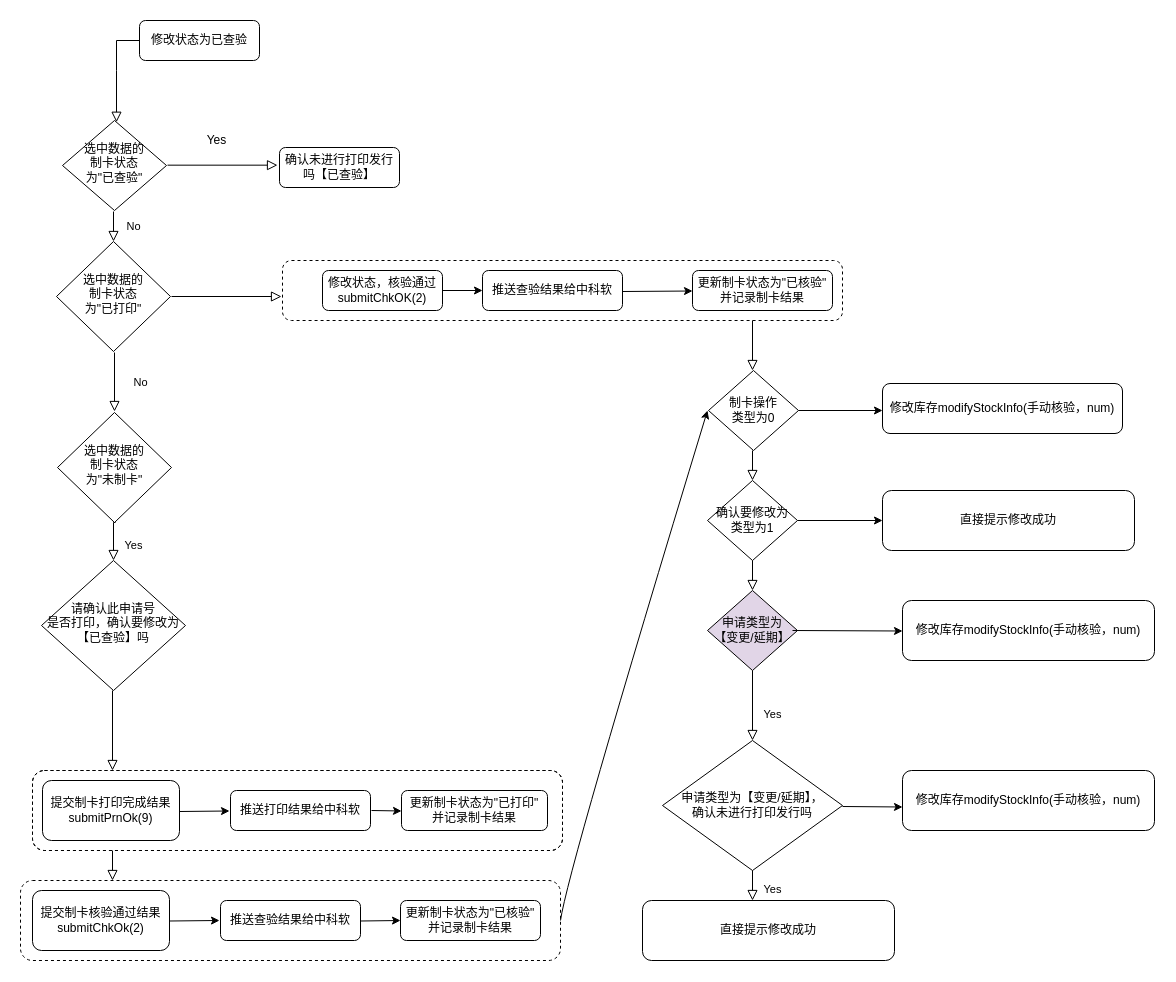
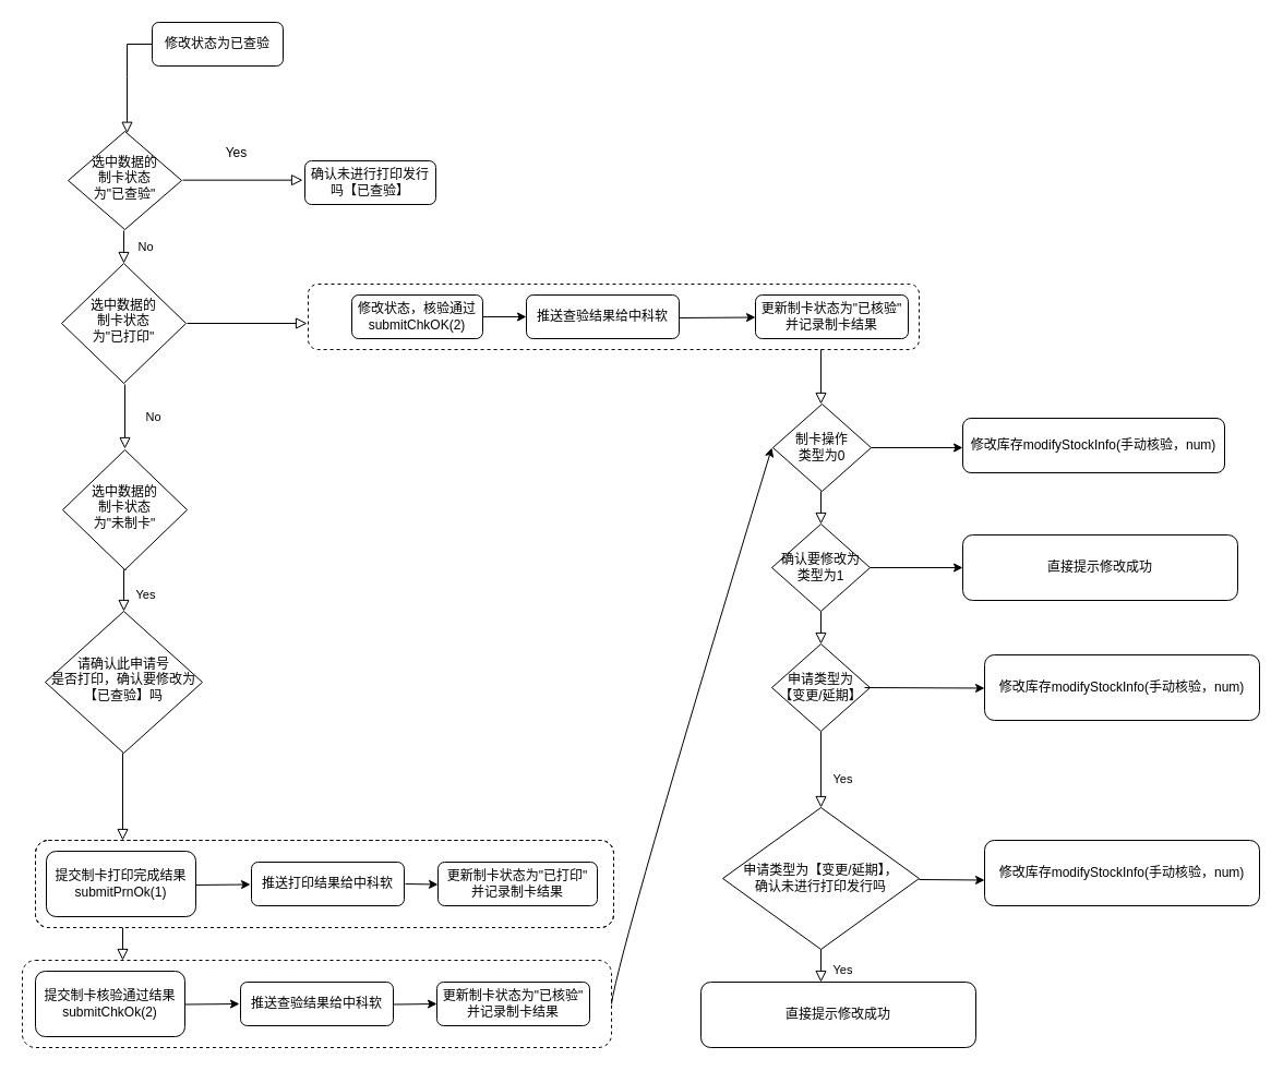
  <mxCell id="0" />
  <mxCell id="1" parent="0" />
  <mxCell id="2" value="" style="rounded=1;whiteSpace=wrap;html=1;fillColor=none;dashed=1;" vertex="1" parent="1"><mxGeometry x="20" y="880" width="540" height="80" as="geometry" /></mxCell>
  <mxCell id="3" value="" style="rounded=1;whiteSpace=wrap;html=1;fillColor=none;dashed=1;" vertex="1" parent="1"><mxGeometry x="32" y="770" width="530" height="80" as="geometry" /></mxCell>
  <mxCell id="4" value="" style="rounded=1;whiteSpace=wrap;html=1;fillColor=none;dashed=1;" vertex="1" parent="1"><mxGeometry x="32" y="770" width="530" height="80" as="geometry" /></mxCell>
  <mxCell id="5" value="" style="rounded=1;whiteSpace=wrap;html=1;fillColor=none;dashed=1;" vertex="1" parent="1"><mxGeometry x="282" y="260" width="560" height="60" as="geometry" /></mxCell>
  <mxCell id="6" value="" style="rounded=0;html=1;jettySize=auto;orthogonalLoop=1;fontSize=11;endArrow=block;endFill=0;endSize=8;strokeWidth=1;shadow=0;labelBackgroundColor=none;edgeStyle=orthogonalEdgeStyle;" parent="1" source="7" target="9" edge="1"><mxGeometry relative="1" as="geometry"><Array as="points"><mxPoint x="116" y="70" /><mxPoint x="116" y="70" /></Array></mxGeometry></mxCell>
  <mxCell id="7" value="修改状态为已查验" style="rounded=1;whiteSpace=wrap;html=1;fontSize=12;glass=0;strokeWidth=1;shadow=0;" parent="1" vertex="1"><mxGeometry x="139" y="20" width="120" height="40" as="geometry" /></mxCell>
  <mxCell id="8" value="No" style="rounded=0;html=1;jettySize=auto;orthogonalLoop=1;fontSize=11;endArrow=block;endFill=0;endSize=8;strokeWidth=1;shadow=0;labelBackgroundColor=none;edgeStyle=orthogonalEdgeStyle;" parent="1" edge="1"><mxGeometry y="20" relative="1" as="geometry"><mxPoint as="offset" /><mxPoint x="113" y="211" as="sourcePoint" /><mxPoint x="113" y="241" as="targetPoint" /></mxGeometry></mxCell>
  <mxCell id="9" value="选中数据的&lt;br&gt;制卡状态&lt;br&gt;为&quot;已查验&quot;" style="rhombus;whiteSpace=wrap;html=1;shadow=0;fontFamily=Helvetica;fontSize=12;align=center;strokeWidth=1;spacing=6;spacingTop=-4;" parent="1" vertex="1"><mxGeometry x="62" y="120" width="104" height="90" as="geometry" /></mxCell>
  <mxCell id="10" value="确认未进行打印发行吗【已查验】" style="rounded=1;whiteSpace=wrap;html=1;fontSize=12;glass=0;strokeWidth=1;shadow=0;" parent="1" vertex="1"><mxGeometry x="279" y="147" width="120" height="40" as="geometry" /></mxCell>
  <mxCell id="11" value="选中数据的&lt;br&gt;制卡状态&lt;br&gt;为&quot;已打印&quot;" style="rhombus;whiteSpace=wrap;html=1;shadow=0;fontFamily=Helvetica;fontSize=12;align=center;strokeWidth=1;spacing=6;spacingTop=-4;" parent="1" vertex="1"><mxGeometry x="56" y="241" width="114" height="110" as="geometry" /></mxCell>
  <mxCell id="12" value="" style="edgeStyle=orthogonalEdgeStyle;rounded=0;html=1;jettySize=auto;orthogonalLoop=1;fontSize=11;endArrow=block;endFill=0;endSize=8;strokeWidth=1;shadow=0;labelBackgroundColor=none;" parent="1" edge="1"><mxGeometry x="0.273" y="30" relative="1" as="geometry"><mxPoint as="offset" /><mxPoint x="167" y="164.66" as="sourcePoint" /><mxPoint x="277" y="164.66" as="targetPoint" /></mxGeometry></mxCell>
  <mxCell id="13" value="Yes" style="text;html=1;align=center;verticalAlign=middle;resizable=0;points=[];autosize=1;strokeColor=none;" parent="1" vertex="1"><mxGeometry x="201" y="130" width="30" height="20" as="geometry" /></mxCell>
  <mxCell id="14" value="No" style="rounded=0;html=1;jettySize=auto;orthogonalLoop=1;fontSize=11;endArrow=block;endFill=0;endSize=8;strokeWidth=1;shadow=0;labelBackgroundColor=none;edgeStyle=orthogonalEdgeStyle;" parent="1" edge="1"><mxGeometry x="0.017" y="26" relative="1" as="geometry"><mxPoint as="offset" /><mxPoint x="114" y="352" as="sourcePoint" /><mxPoint x="114" y="411" as="targetPoint" /></mxGeometry></mxCell>
  <mxCell id="15" value="修改状态，核验通过&lt;br&gt;submitChkOK(2)" style="rounded=1;whiteSpace=wrap;html=1;fontSize=12;glass=0;strokeWidth=1;shadow=0;" parent="1" vertex="1"><mxGeometry x="322" y="270" width="120" height="40" as="geometry" /></mxCell>
  <mxCell id="16" value="推送查验结果给中科软" style="rounded=1;whiteSpace=wrap;html=1;fontSize=12;glass=0;strokeWidth=1;shadow=0;" parent="1" vertex="1"><mxGeometry x="482" y="270" width="140" height="40" as="geometry" /></mxCell>
  <mxCell id="17" value="更新制卡状态为&quot;已核验&quot;&lt;br&gt;并记录制卡结果" style="rounded=1;whiteSpace=wrap;html=1;fontSize=12;glass=0;strokeWidth=1;shadow=0;" parent="1" vertex="1"><mxGeometry x="692" y="270" width="140" height="40" as="geometry" /></mxCell>
  <mxCell id="18" value="制卡操作&lt;br&gt;类型为0" style="rhombus;whiteSpace=wrap;html=1;" vertex="1" parent="1"><mxGeometry x="708" y="370" width="90" height="80" as="geometry" /></mxCell>
  <mxCell id="19" value="修改库存modifyStockInfo(手动核验，num)" style="rounded=1;whiteSpace=wrap;html=1;fontSize=12;glass=0;strokeWidth=1;shadow=0;" vertex="1" parent="1"><mxGeometry x="882" y="383" width="240" height="50" as="geometry" /></mxCell>
  <mxCell id="20" value="确认要修改为&lt;br&gt;类型为1" style="rhombus;whiteSpace=wrap;html=1;" vertex="1" parent="1"><mxGeometry x="707" y="480" width="90" height="80" as="geometry" /></mxCell>
  <mxCell id="21" value="直接提示修改成功" style="rounded=1;whiteSpace=wrap;html=1;fontSize=12;glass=0;strokeWidth=1;shadow=0;" vertex="1" parent="1"><mxGeometry x="882" y="490" width="252" height="60" as="geometry" /></mxCell>
- <mxCell id="22" value="申请类型为&lt;br&gt;【变更/延期】" style="rhombus;whiteSpace=wrap;html=1;fillColor=#e1d5e7;" vertex="1" parent="1"><mxGeometry x="707" y="590" width="90" height="80" as="geometry" /></mxCell>
+ <mxCell id="22" value="申请类型为&lt;br&gt;【变更/延期】" style="rhombus;whiteSpace=wrap;html=1;" vertex="1" parent="1"><mxGeometry x="707" y="590" width="90" height="80" as="geometry" /></mxCell>
  <mxCell id="23" value="修改库存modifyStockInfo(手动核验，num)" style="rounded=1;whiteSpace=wrap;html=1;fontSize=12;glass=0;strokeWidth=1;shadow=0;" vertex="1" parent="1"><mxGeometry x="902" y="600" width="252" height="60" as="geometry" /></mxCell>
  <mxCell id="24" value="申请类型为【变更/延期】，&lt;br&gt;确认未进行打印发行吗" style="rhombus;whiteSpace=wrap;html=1;" vertex="1" parent="1"><mxGeometry x="662" y="740" width="180" height="130" as="geometry" /></mxCell>
  <mxCell id="25" value="修改库存modifyStockInfo(手动核验，num)" style="rounded=1;whiteSpace=wrap;html=1;fontSize=12;glass=0;strokeWidth=1;shadow=0;" vertex="1" parent="1"><mxGeometry x="902" y="770" width="252" height="60" as="geometry" /></mxCell>
  <mxCell id="26" value="直接提示修改成功" style="rounded=1;whiteSpace=wrap;html=1;fontSize=12;glass=0;strokeWidth=1;shadow=0;" vertex="1" parent="1"><mxGeometry x="642" y="900" width="252" height="60" as="geometry" /></mxCell>
  <mxCell id="27" value="选中数据的&lt;br&gt;制卡状态&lt;br&gt;为&quot;未制卡&quot;" style="rhombus;whiteSpace=wrap;html=1;shadow=0;fontFamily=Helvetica;fontSize=12;align=center;strokeWidth=1;spacing=6;spacingTop=-4;" vertex="1" parent="1"><mxGeometry x="57" y="412" width="114" height="110" as="geometry" /></mxCell>
  <mxCell id="28" value="请确认此申请号&lt;br&gt;是否打印，确认要修改为【已查验】吗" style="rhombus;whiteSpace=wrap;html=1;shadow=0;fontFamily=Helvetica;fontSize=12;align=center;strokeWidth=1;spacing=6;spacingTop=-4;" vertex="1" parent="1"><mxGeometry x="41" y="560" width="144" height="130" as="geometry" /></mxCell>
- <mxCell id="29" value="提交制卡打印完成结果submitPrnOk(9)" style="rounded=1;whiteSpace=wrap;html=1;fontSize=12;glass=0;strokeWidth=1;shadow=0;" vertex="1" parent="1"><mxGeometry x="42" y="780" width="137" height="60" as="geometry" /></mxCell>
+ <mxCell id="29" value="提交制卡打印完成结果submitPrnOk(1)" style="rounded=1;whiteSpace=wrap;html=1;fontSize=12;glass=0;strokeWidth=1;shadow=0;" vertex="1" parent="1"><mxGeometry x="42" y="780" width="137" height="60" as="geometry" /></mxCell>
  <mxCell id="30" value="推送打印结果给中科软" style="rounded=1;whiteSpace=wrap;html=1;fontSize=12;glass=0;strokeWidth=1;shadow=0;" vertex="1" parent="1"><mxGeometry x="230" y="790" width="140" height="40" as="geometry" /></mxCell>
  <mxCell id="31" value="&lt;span&gt;更新制卡状态为&quot;已打印&quot;&lt;br&gt;并记录制卡结果&lt;/span&gt;" style="rounded=1;whiteSpace=wrap;html=1;fontSize=12;glass=0;strokeWidth=1;shadow=0;" vertex="1" parent="1"><mxGeometry x="401" y="790" width="146" height="40" as="geometry" /></mxCell>
  <mxCell id="32" value="提交制卡核验通过结果submitChkOk(2)" style="rounded=1;whiteSpace=wrap;html=1;fontSize=12;glass=0;strokeWidth=1;shadow=0;" vertex="1" parent="1"><mxGeometry x="32" y="890" width="137" height="60" as="geometry" /></mxCell>
  <mxCell id="33" value="推送查验结果给中科软" style="rounded=1;whiteSpace=wrap;html=1;fontSize=12;glass=0;strokeWidth=1;shadow=0;" vertex="1" parent="1"><mxGeometry x="220" y="900" width="140" height="40" as="geometry" /></mxCell>
  <mxCell id="34" value="更新制卡状态为&quot;已核验&quot;&lt;br&gt;并记录制卡结果" style="rounded=1;whiteSpace=wrap;html=1;fontSize=12;glass=0;strokeWidth=1;shadow=0;" vertex="1" parent="1"><mxGeometry x="400" y="900" width="140" height="40" as="geometry" /></mxCell>
  <mxCell id="35" value="" style="edgeStyle=orthogonalEdgeStyle;rounded=0;html=1;jettySize=auto;orthogonalLoop=1;fontSize=11;endArrow=block;endFill=0;endSize=8;strokeWidth=1;shadow=0;labelBackgroundColor=none;" edge="1" parent="1"><mxGeometry x="0.273" y="30" relative="1" as="geometry"><mxPoint as="offset" /><mxPoint x="171" y="296" as="sourcePoint" /><mxPoint x="281" y="296" as="targetPoint" /></mxGeometry></mxCell>
  <mxCell id="36" value="" style="endArrow=classic;html=1;" edge="1" parent="1" source="15"><mxGeometry width="50" height="50" relative="1" as="geometry"><mxPoint x="422" y="290" as="sourcePoint" /><mxPoint x="482" y="290" as="targetPoint" /></mxGeometry></mxCell>
  <mxCell id="37" value="" style="endArrow=classic;html=1;" edge="1" parent="1"><mxGeometry width="50" height="50" relative="1" as="geometry"><mxPoint x="622" y="291" as="sourcePoint" /><mxPoint x="692" y="290.5" as="targetPoint" /></mxGeometry></mxCell>
  <mxCell id="38" value="Yes" style="rounded=0;html=1;jettySize=auto;orthogonalLoop=1;fontSize=11;endArrow=block;endFill=0;endSize=8;strokeWidth=1;shadow=0;labelBackgroundColor=none;edgeStyle=orthogonalEdgeStyle;exitX=0.5;exitY=1;exitDx=0;exitDy=0;" edge="1" parent="1"><mxGeometry x="0.25" y="20" relative="1" as="geometry"><mxPoint as="offset" /><mxPoint x="113" y="560" as="targetPoint" /><mxPoint x="115" y="522" as="sourcePoint" /></mxGeometry></mxCell>
  <mxCell id="39" value="" style="endArrow=classic;html=1;" edge="1" parent="1"><mxGeometry width="50" height="50" relative="1" as="geometry"><mxPoint x="179" y="811" as="sourcePoint" /><mxPoint x="229" y="810.5" as="targetPoint" /></mxGeometry></mxCell>
  <mxCell id="40" value="" style="endArrow=classic;html=1;" edge="1" parent="1"><mxGeometry width="50" height="50" relative="1" as="geometry"><mxPoint x="371" y="810" as="sourcePoint" /><mxPoint x="401" y="810.5" as="targetPoint" /></mxGeometry></mxCell>
  <mxCell id="41" value="" style="endArrow=classic;html=1;" edge="1" parent="1"><mxGeometry width="50" height="50" relative="1" as="geometry"><mxPoint x="169" y="920.5" as="sourcePoint" /><mxPoint x="219" y="920" as="targetPoint" /></mxGeometry></mxCell>
  <mxCell id="42" value="" style="endArrow=classic;html=1;" edge="1" parent="1"><mxGeometry width="50" height="50" relative="1" as="geometry"><mxPoint x="360" y="920.5" as="sourcePoint" /><mxPoint x="400" y="920" as="targetPoint" /></mxGeometry></mxCell>
  <mxCell id="43" value="" style="rounded=0;html=1;jettySize=auto;orthogonalLoop=1;fontSize=11;endArrow=block;endFill=0;endSize=8;strokeWidth=1;shadow=0;labelBackgroundColor=none;edgeStyle=orthogonalEdgeStyle;" edge="1" parent="1"><mxGeometry x="0.25" y="20" relative="1" as="geometry"><mxPoint as="offset" /><mxPoint x="112" y="770" as="targetPoint" /><mxPoint x="112" y="690" as="sourcePoint" /></mxGeometry></mxCell>
  <mxCell id="44" value="" style="rounded=0;html=1;jettySize=auto;orthogonalLoop=1;fontSize=11;endArrow=block;endFill=0;endSize=8;strokeWidth=1;shadow=0;labelBackgroundColor=none;edgeStyle=orthogonalEdgeStyle;" edge="1" parent="1"><mxGeometry x="0.25" y="20" relative="1" as="geometry"><mxPoint as="offset" /><mxPoint x="112" y="880" as="targetPoint" /><mxPoint x="112" y="850" as="sourcePoint" /></mxGeometry></mxCell>
  <mxCell id="45" value="" style="rounded=0;html=1;jettySize=auto;orthogonalLoop=1;fontSize=11;endArrow=block;endFill=0;endSize=8;strokeWidth=1;shadow=0;labelBackgroundColor=none;edgeStyle=orthogonalEdgeStyle;" edge="1" parent="1"><mxGeometry x="0.2" y="30" relative="1" as="geometry"><mxPoint as="offset" /><mxPoint x="752" y="370" as="targetPoint" /><mxPoint x="752" y="320" as="sourcePoint" /></mxGeometry></mxCell>
  <mxCell id="46" value="" style="rounded=0;html=1;jettySize=auto;orthogonalLoop=1;fontSize=11;endArrow=block;endFill=0;endSize=8;strokeWidth=1;shadow=0;labelBackgroundColor=none;edgeStyle=orthogonalEdgeStyle;" edge="1" parent="1"><mxGeometry x="0.2" y="30" relative="1" as="geometry"><mxPoint as="offset" /><mxPoint x="752" y="480" as="targetPoint" /><mxPoint x="752" y="450" as="sourcePoint" /></mxGeometry></mxCell>
  <mxCell id="47" value="" style="rounded=0;html=1;jettySize=auto;orthogonalLoop=1;fontSize=11;endArrow=block;endFill=0;endSize=8;strokeWidth=1;shadow=0;labelBackgroundColor=none;edgeStyle=orthogonalEdgeStyle;" edge="1" parent="1"><mxGeometry x="0.2" y="30" relative="1" as="geometry"><mxPoint as="offset" /><mxPoint x="752" y="590" as="targetPoint" /><mxPoint x="752" y="560" as="sourcePoint" /></mxGeometry></mxCell>
  <mxCell id="48" value="Yes" style="rounded=0;html=1;jettySize=auto;orthogonalLoop=1;fontSize=11;endArrow=block;endFill=0;endSize=8;strokeWidth=1;shadow=0;labelBackgroundColor=none;edgeStyle=orthogonalEdgeStyle;" edge="1" parent="1"><mxGeometry x="0.25" y="20" relative="1" as="geometry"><mxPoint as="offset" /><mxPoint x="752" y="740" as="targetPoint" /><mxPoint x="752" y="670" as="sourcePoint" /></mxGeometry></mxCell>
  <mxCell id="49" value="Yes" style="rounded=0;html=1;jettySize=auto;orthogonalLoop=1;fontSize=11;endArrow=block;endFill=0;endSize=8;strokeWidth=1;shadow=0;labelBackgroundColor=none;edgeStyle=orthogonalEdgeStyle;" edge="1" parent="1"><mxGeometry x="0.25" y="20" relative="1" as="geometry"><mxPoint as="offset" /><mxPoint x="752" y="900" as="targetPoint" /><mxPoint x="752" y="870" as="sourcePoint" /></mxGeometry></mxCell>
  <mxCell id="50" value="" style="endArrow=classic;html=1;" edge="1" parent="1" source="18"><mxGeometry width="50" height="50" relative="1" as="geometry"><mxPoint x="798" y="410" as="sourcePoint" /><mxPoint x="882.001" y="410" as="targetPoint" /></mxGeometry></mxCell>
  <mxCell id="51" value="" style="endArrow=classic;html=1;" edge="1" parent="1" source="20"><mxGeometry width="50" height="50" relative="1" as="geometry"><mxPoint x="797" y="520" as="sourcePoint" /><mxPoint x="882" y="520" as="targetPoint" /></mxGeometry></mxCell>
  <mxCell id="52" value="" style="endArrow=classic;html=1;" edge="1" parent="1"><mxGeometry width="50" height="50" relative="1" as="geometry"><mxPoint x="792" y="630" as="sourcePoint" /><mxPoint x="902" y="630.5" as="targetPoint" /></mxGeometry></mxCell>
  <mxCell id="53" value="" style="endArrow=classic;html=1;" edge="1" parent="1"><mxGeometry width="50" height="50" relative="1" as="geometry"><mxPoint x="842" y="806" as="sourcePoint" /><mxPoint x="902" y="806.5" as="targetPoint" /></mxGeometry></mxCell>
  <mxCell id="54" value="" style="curved=1;endArrow=classic;html=1;" edge="1" parent="1"><mxGeometry width="50" height="50" relative="1" as="geometry"><mxPoint x="560" y="920" as="sourcePoint" /><mxPoint x="707" y="410" as="targetPoint" /><Array as="points"><mxPoint x="567" y="870" /></Array></mxGeometry></mxCell>
